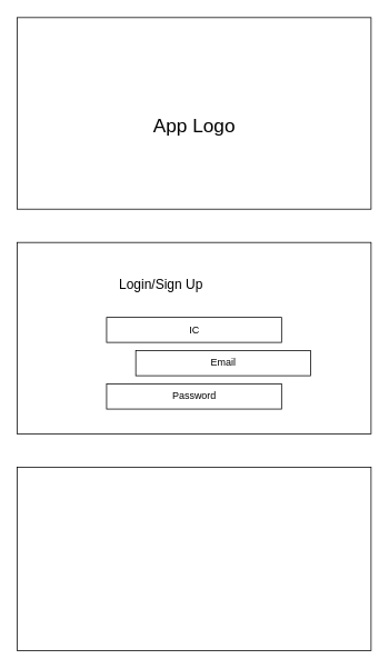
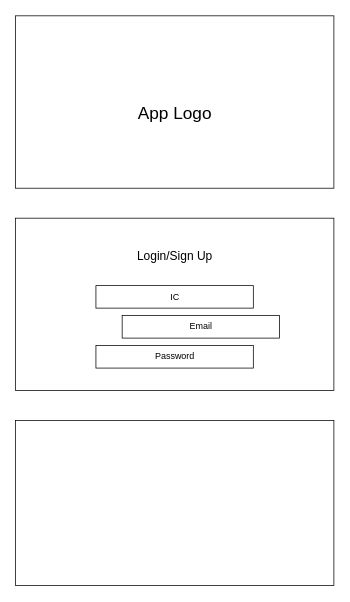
  <mxCell id="0" />
  <mxCell id="1" parent="0" />
  <mxCell id="2" value="" style="rounded=0;whiteSpace=wrap;html=1;" parent="1" vertex="1"><mxGeometry x="20" y="20" width="425" height="230" as="geometry" /></mxCell>
  <mxCell id="3" value="&lt;font style=&quot;font-size: 23px;&quot;&gt;App Logo&lt;/font&gt;" style="text;html=1;align=center;verticalAlign=middle;whiteSpace=wrap;rounded=0;" vertex="1" parent="1"><mxGeometry x="117.5" y="120" width="230" height="60" as="geometry" /></mxCell>
  <mxCell id="4" value="" style="rounded=0;whiteSpace=wrap;html=1;" vertex="1" parent="1"><mxGeometry x="20" y="290" width="425" height="230" as="geometry" /></mxCell>
- <mxCell id="5" value="&lt;font style=&quot;font-size: 16px;&quot;&gt;Login/Sign Up&lt;/font&gt;" style="text;html=1;align=center;verticalAlign=middle;whiteSpace=wrap;rounded=0;" vertex="1" parent="1"><mxGeometry x="77.5" y="310" width="230" height="60" as="geometry" /></mxCell>
+ <mxCell id="5" value="&lt;font style=&quot;font-size: 16px;&quot;&gt;Login/Sign Up&lt;/font&gt;" style="text;html=1;align=center;verticalAlign=middle;whiteSpace=wrap;rounded=0;" vertex="1" parent="1"><mxGeometry x="117.5" y="310" width="230" height="60" as="geometry" /></mxCell>
  <mxCell id="6" value="IC" style="rounded=0;whiteSpace=wrap;html=1;" vertex="1" parent="1"><mxGeometry x="127.5" y="380" width="210" height="30" as="geometry" /></mxCell>
  <mxCell id="7" value="Email" style="rounded=0;whiteSpace=wrap;html=1;" vertex="1" parent="1"><mxGeometry x="162.5" y="420" width="210" height="30" as="geometry" /></mxCell>
  <mxCell id="8" value="Password" style="rounded=0;whiteSpace=wrap;html=1;" vertex="1" parent="1"><mxGeometry x="127.5" y="460" width="210" height="30" as="geometry" /></mxCell>
  <mxCell id="9" value="" style="rounded=0;whiteSpace=wrap;html=1;" vertex="1" parent="1"><mxGeometry x="20" y="560" width="425" height="220" as="geometry" /></mxCell>
